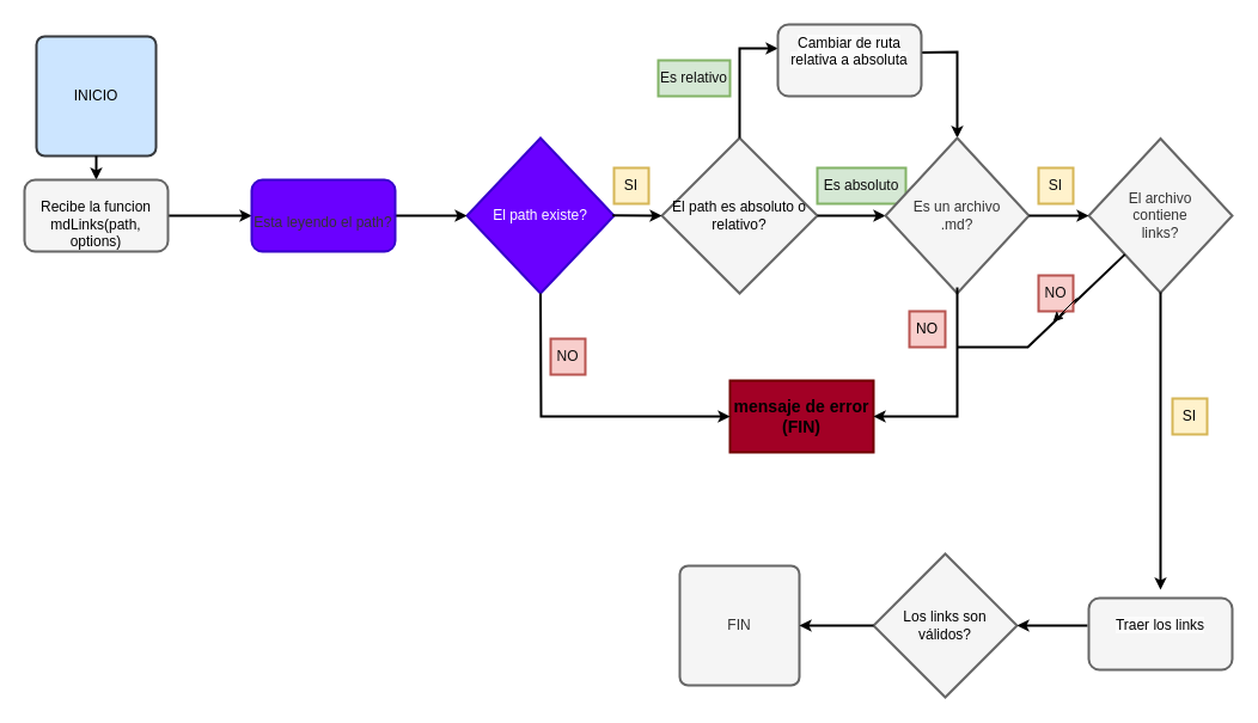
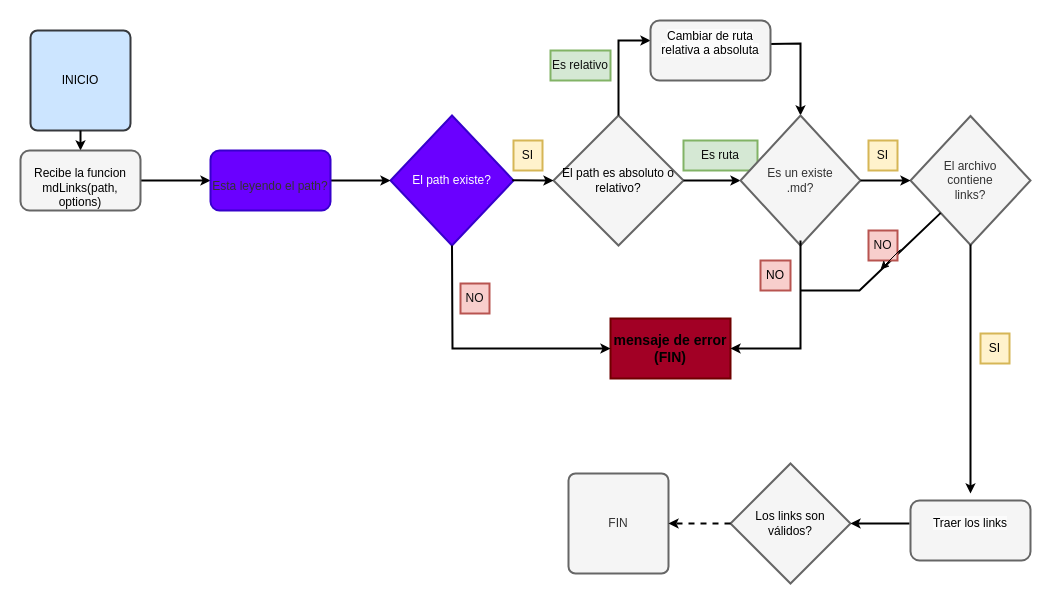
  <mxCell id="0" />
  <mxCell id="1" parent="0" />
  <mxCell id="2" value="&lt;font color=&quot;#000000&quot;&gt;INICIO&lt;/font&gt;" style="rounded=1;whiteSpace=wrap;html=1;absoluteArcSize=1;arcSize=14;strokeWidth=2;fillColor=#cce5ff;strokeColor=#36393d;" parent="1" vertex="1"><mxGeometry x="30" y="30" width="100" height="100" as="geometry" /></mxCell>
  <mxCell id="3" value="&lt;div&gt;&lt;font color=&quot;#000000&quot;&gt;El path es absoluto o relativo?&lt;/font&gt;&lt;/div&gt;" style="strokeWidth=2;html=1;shape=mxgraph.flowchart.decision;whiteSpace=wrap;fillColor=#f5f5f5;fontColor=#333333;strokeColor=#666666;" parent="1" vertex="1"><mxGeometry x="553" y="115" width="130" height="130" as="geometry" /></mxCell>
  <mxCell id="4" value="&lt;div&gt;El path existe?&lt;/div&gt;" style="strokeWidth=2;html=1;shape=mxgraph.flowchart.decision;whiteSpace=wrap;fillColor=#6a00ff;fontColor=#ffffff;strokeColor=#3700CC;" parent="1" vertex="1"><mxGeometry x="390" y="115" width="123" height="130" as="geometry" /></mxCell>
  <mxCell id="5" value="FIN" style="rounded=1;whiteSpace=wrap;html=1;absoluteArcSize=1;arcSize=14;strokeWidth=2;fillColor=#f5f5f5;fontColor=#333333;strokeColor=#666666;" parent="1" vertex="1"><mxGeometry x="568" y="473" width="100" height="100" as="geometry" /></mxCell>
  <mxCell id="6" value="&lt;font color=&quot;#0f0f0f&quot;&gt;Es relativo&lt;/font&gt;" style="text;strokeColor=#82b366;align=center;fillColor=#d5e8d4;html=1;verticalAlign=middle;whiteSpace=wrap;rounded=0;strokeWidth=2;" parent="1" vertex="1"><mxGeometry x="550" y="50" width="60" height="30" as="geometry" /></mxCell>
  <mxCell id="7" value="" style="endArrow=classic;html=1;rounded=0;strokeWidth=2;endSize=4;exitX=1;exitY=0.5;exitDx=0;exitDy=0;exitPerimeter=0;" parent="1" source="3" edge="1"><mxGeometry width="50" height="50" relative="1" as="geometry"><mxPoint x="659" y="178.83" as="sourcePoint" /><mxPoint x="740" y="180" as="targetPoint" /></mxGeometry></mxCell>
- <mxCell id="8" value="&lt;font color=&quot;#0d0d0d&quot;&gt;Es absoluto&lt;/font&gt;" style="text;strokeColor=#82b366;align=center;fillColor=#d5e8d4;html=1;verticalAlign=middle;whiteSpace=wrap;rounded=0;strokeWidth=2;" parent="1" vertex="1"><mxGeometry x="683" y="140" width="74" height="30" as="geometry" /></mxCell>
+ <mxCell id="8" value="&lt;font color=&quot;#0d0d0d&quot;&gt;Es ruta&lt;/font&gt;" style="text;strokeColor=#82b366;align=center;fillColor=#d5e8d4;html=1;verticalAlign=middle;whiteSpace=wrap;rounded=0;strokeWidth=2;" parent="1" vertex="1"><mxGeometry x="683" y="140" width="74" height="30" as="geometry" /></mxCell>
  <mxCell id="9" value="" style="endArrow=classic;html=1;rounded=0;strokeWidth=2;endSize=4;exitX=0.5;exitY=0;exitDx=0;exitDy=0;exitPerimeter=0;" parent="1" source="3" edge="1"><mxGeometry width="50" height="50" relative="1" as="geometry"><mxPoint x="599" y="89.75" as="sourcePoint" /><mxPoint x="650" y="40" as="targetPoint" /><Array as="points"><mxPoint x="618" y="40" /></Array></mxGeometry></mxCell>
  <mxCell id="10" value="" style="endArrow=classic;html=1;rounded=0;strokeWidth=2;endSize=4;entryX=0.5;entryY=0;entryDx=0;entryDy=0;exitX=0.993;exitY=0.39;exitDx=0;exitDy=0;exitPerimeter=0;entryPerimeter=0;" parent="1" source="35" target="11" edge="1"><mxGeometry width="50" height="50" relative="1" as="geometry"><mxPoint x="787.4" y="38.38" as="sourcePoint" /><mxPoint x="810" y="141" as="targetPoint" /><Array as="points"><mxPoint x="800" y="43" /></Array></mxGeometry></mxCell>
- <mxCell id="11" value="&lt;div&gt;Es un archivo&lt;/div&gt;&lt;div&gt;.md?&lt;br&gt;&lt;/div&gt;" style="strokeWidth=2;html=1;shape=mxgraph.flowchart.decision;whiteSpace=wrap;fillColor=#f5f5f5;fontColor=#333333;strokeColor=#666666;" parent="1" vertex="1"><mxGeometry x="740" y="115" width="120" height="130" as="geometry" /></mxCell>
+ <mxCell id="11" value="&lt;div&gt;Es un existe&lt;/div&gt;&lt;div&gt;.md?&lt;br&gt;&lt;/div&gt;" style="strokeWidth=2;html=1;shape=mxgraph.flowchart.decision;whiteSpace=wrap;fillColor=#f5f5f5;fontColor=#333333;strokeColor=#666666;" parent="1" vertex="1"><mxGeometry x="740" y="115" width="120" height="130" as="geometry" /></mxCell>
  <mxCell id="12" value="&lt;div&gt;El archivo&lt;/div&gt;&lt;div&gt;contiene&lt;/div&gt;&lt;div&gt;links?&lt;br&gt;&lt;/div&gt;" style="strokeWidth=2;html=1;shape=mxgraph.flowchart.decision;whiteSpace=wrap;fillColor=#f5f5f5;fontColor=#333333;strokeColor=#666666;" parent="1" vertex="1"><mxGeometry x="910" y="115.5" width="120" height="129" as="geometry" /></mxCell>
  <mxCell id="13" value="&lt;div style=&quot;font-size: 14px;&quot;&gt;&lt;font style=&quot;font-size: 14px;&quot; color=&quot;#000000&quot;&gt;&lt;b style=&quot;&quot;&gt;mensaje de error&lt;/b&gt;&lt;/font&gt;&lt;/div&gt;&lt;div style=&quot;font-size: 14px;&quot;&gt;&lt;font style=&quot;font-size: 14px;&quot; color=&quot;#000000&quot;&gt;&lt;b style=&quot;&quot;&gt;(FIN)&lt;/b&gt;&lt;/font&gt;&lt;br&gt;&lt;/div&gt;" style="rounded=0;whiteSpace=wrap;html=1;strokeColor=#6F0000;strokeWidth=2;fillColor=#a20025;fontColor=#ffffff;" parent="1" vertex="1"><mxGeometry x="610" y="318" width="120" height="60" as="geometry" /></mxCell>
  <mxCell id="14" value="&lt;div&gt;&lt;font color=&quot;#000000&quot;&gt;Los links son&lt;br&gt;&lt;/font&gt;&lt;/div&gt;&lt;div&gt;&lt;font color=&quot;#000000&quot;&gt;válidos?&lt;/font&gt;&lt;/div&gt;" style="strokeWidth=2;html=1;shape=mxgraph.flowchart.decision;whiteSpace=wrap;fillColor=#f5f5f5;fontColor=#333333;strokeColor=#666666;" parent="1" vertex="1"><mxGeometry x="730" y="463" width="120" height="120" as="geometry" /></mxCell>
  <mxCell id="15" value="" style="endArrow=classic;html=1;rounded=0;strokeWidth=2;endSize=4;entryX=0;entryY=0.5;entryDx=0;entryDy=0;exitX=0.99;exitY=0.498;exitDx=0;exitDy=0;exitPerimeter=0;entryPerimeter=0;" parent="1" source="4" target="3" edge="1"><mxGeometry width="50" height="50" relative="1" as="geometry"><mxPoint x="523" y="179.75" as="sourcePoint" /><mxPoint x="575.72" y="179.91" as="targetPoint" /></mxGeometry></mxCell>
  <mxCell id="16" value="" style="endArrow=classic;html=1;rounded=0;strokeWidth=2;endSize=4;exitX=1;exitY=0.5;exitDx=0;exitDy=0;" parent="1" source="34" edge="1"><mxGeometry width="50" height="50" relative="1" as="geometry"><mxPoint x="339.76" y="176.455" as="sourcePoint" /><mxPoint x="390" y="180" as="targetPoint" /></mxGeometry></mxCell>
  <mxCell id="17" value="" style="endArrow=classic;html=1;rounded=0;strokeWidth=2;endSize=4;exitX=1;exitY=0.5;exitDx=0;exitDy=0;" parent="1" edge="1"><mxGeometry width="50" height="50" relative="1" as="geometry"><mxPoint x="140" y="180" as="sourcePoint" /><mxPoint x="210" y="180" as="targetPoint" /></mxGeometry></mxCell>
  <mxCell id="18" value="" style="endArrow=classic;html=1;rounded=0;strokeWidth=2;endSize=4;entryX=0.5;entryY=0;entryDx=0;entryDy=0;exitX=0.5;exitY=1;exitDx=0;exitDy=0;" parent="1" source="2" edge="1"><mxGeometry width="50" height="50" relative="1" as="geometry"><mxPoint x="40" y="130" as="sourcePoint" /><mxPoint x="80" y="150" as="targetPoint" /></mxGeometry></mxCell>
  <mxCell id="19" value="" style="endArrow=classic;html=1;rounded=0;strokeWidth=2;endSize=4;exitX=1;exitY=0.5;exitDx=0;exitDy=0;exitPerimeter=0;" parent="1" source="11" edge="1"><mxGeometry width="50" height="50" relative="1" as="geometry"><mxPoint x="808.36" y="238.8" as="sourcePoint" /><mxPoint x="910" y="180" as="targetPoint" /></mxGeometry></mxCell>
  <mxCell id="20" value="" style="endArrow=classic;html=1;rounded=0;strokeWidth=2;endSize=4;entryX=0.5;entryY=0;entryDx=0;entryDy=0;exitX=0.5;exitY=0.996;exitDx=0;exitDy=0;exitPerimeter=0;" parent="1" source="12" edge="1"><mxGeometry width="50" height="50" relative="1" as="geometry"><mxPoint x="807.66" y="389" as="sourcePoint" /><mxPoint x="970" y="493" as="targetPoint" /></mxGeometry></mxCell>
  <mxCell id="21" value="" style="endArrow=classic;html=1;rounded=0;strokeWidth=2;endSize=4;entryX=1;entryY=0.5;entryDx=0;entryDy=0;entryPerimeter=0;" parent="1" target="14" edge="1"><mxGeometry width="50" height="50" relative="1" as="geometry"><mxPoint x="909" y="523" as="sourcePoint" /><mxPoint x="881.66" y="553" as="targetPoint" /></mxGeometry></mxCell>
- <mxCell id="22" value="" style="endArrow=classic;html=1;rounded=0;strokeWidth=2;endSize=4;exitX=0;exitY=0.5;exitDx=0;exitDy=0;exitPerimeter=0;" parent="1" source="14" target="5" edge="1"><mxGeometry width="50" height="50" relative="1" as="geometry"><mxPoint x="739" y="522.83" as="sourcePoint" /><mxPoint x="669" y="523" as="targetPoint" /></mxGeometry></mxCell>
+ <mxCell id="22" value="" style="endArrow=classic;html=1;rounded=0;strokeWidth=2;endSize=4;exitX=0;exitY=0.5;exitDx=0;exitDy=0;exitPerimeter=0;dashed=1;" parent="1" source="14" target="5" edge="1"><mxGeometry width="50" height="50" relative="1" as="geometry"><mxPoint x="739" y="522.83" as="sourcePoint" /><mxPoint x="669" y="523" as="targetPoint" /></mxGeometry></mxCell>
  <mxCell id="23" value="&lt;font color=&quot;#080808&quot;&gt;SI&lt;/font&gt;" style="text;strokeColor=#d6b656;align=center;fillColor=#fff2cc;html=1;verticalAlign=middle;whiteSpace=wrap;rounded=0;strokeWidth=2;" parent="1" vertex="1"><mxGeometry x="513" y="140" width="29" height="30" as="geometry" /></mxCell>
  <mxCell id="24" value="" style="endArrow=classic;html=1;rounded=0;strokeWidth=2;endSize=4;exitX=0.5;exitY=1;exitDx=0;exitDy=0;exitPerimeter=0;entryX=0;entryY=0.5;entryDx=0;entryDy=0;" parent="1" source="4" target="13" edge="1"><mxGeometry width="50" height="50" relative="1" as="geometry"><mxPoint x="470" y="330" as="sourcePoint" /><mxPoint x="502" y="251" as="targetPoint" /><Array as="points"><mxPoint x="452" y="348" /></Array></mxGeometry></mxCell>
  <mxCell id="25" value="&lt;font color=&quot;#0d0d0d&quot;&gt;NO&lt;/font&gt;" style="text;strokeColor=#b85450;align=center;fillColor=#f8cecc;html=1;verticalAlign=middle;whiteSpace=wrap;rounded=0;strokeWidth=2;" parent="1" vertex="1"><mxGeometry x="460" y="283" width="29" height="30" as="geometry" /></mxCell>
  <mxCell id="26" value="&lt;font color=&quot;#000000&quot;&gt;NO&lt;/font&gt;" style="text;strokeColor=#b85450;align=center;fillColor=#f8cecc;html=1;verticalAlign=middle;whiteSpace=wrap;rounded=0;strokeWidth=2;" parent="1" vertex="1"><mxGeometry x="760" y="260" width="30" height="30" as="geometry" /></mxCell>
  <mxCell id="27" value="&lt;font color=&quot;#000000&quot;&gt;SI&lt;/font&gt;" style="text;strokeColor=#d6b656;align=center;fillColor=#fff2cc;html=1;verticalAlign=middle;whiteSpace=wrap;rounded=0;strokeWidth=2;" parent="1" vertex="1"><mxGeometry x="980" y="333" width="29" height="30" as="geometry" /></mxCell>
  <mxCell id="28" value="" style="endArrow=none;html=1;rounded=0;strokeWidth=2;endSize=6;entryX=0.252;entryY=0.751;entryDx=0;entryDy=0;entryPerimeter=0;" parent="1" target="12" edge="1"><mxGeometry width="50" height="50" relative="1" as="geometry"><mxPoint x="800" y="290" as="sourcePoint" /><mxPoint x="939" y="210" as="targetPoint" /><Array as="points"><mxPoint x="859" y="290" /></Array></mxGeometry></mxCell>
  <mxCell id="29" value="&lt;font color=&quot;#0d0d0d&quot;&gt;NO&lt;/font&gt;" style="text;strokeColor=#b85450;align=center;fillColor=#f8cecc;html=1;verticalAlign=middle;whiteSpace=wrap;rounded=0;strokeWidth=2;" parent="1" vertex="1"><mxGeometry x="868" y="230" width="29" height="30" as="geometry" /></mxCell>
  <mxCell id="30" value="" style="endArrow=classic;html=1;rounded=0;strokeWidth=1;endSize=6;" parent="1" edge="1"><mxGeometry width="50" height="50" relative="1" as="geometry"><mxPoint x="900" y="249" as="sourcePoint" /><mxPoint x="880" y="269" as="targetPoint" /></mxGeometry></mxCell>
  <mxCell id="31" value="&lt;font color=&quot;#0d0d0d&quot;&gt;SI&lt;/font&gt;" style="text;strokeColor=#d6b656;align=center;fillColor=#fff2cc;html=1;verticalAlign=middle;whiteSpace=wrap;rounded=0;strokeWidth=2;" parent="1" vertex="1"><mxGeometry x="868" y="140" width="29" height="30" as="geometry" /></mxCell>
  <mxCell id="32" value="" style="endArrow=classic;html=1;rounded=0;strokeWidth=2;endSize=4;" parent="1" edge="1"><mxGeometry width="50" height="50" relative="1" as="geometry"><mxPoint x="800" y="240" as="sourcePoint" /><mxPoint x="730" y="348" as="targetPoint" /><Array as="points"><mxPoint x="800" y="348" /></Array></mxGeometry></mxCell>
  <mxCell id="33" value="&lt;br&gt;&lt;span style=&quot;color: rgb(0, 0, 0); font-family: Helvetica; font-size: 12px; font-style: normal; font-variant-ligatures: normal; font-variant-caps: normal; font-weight: 400; letter-spacing: normal; orphans: 2; text-indent: 0px; text-transform: none; widows: 2; word-spacing: 0px; -webkit-text-stroke-width: 0px; text-decoration-thickness: initial; text-decoration-style: initial; text-decoration-color: initial; float: none; display: inline !important;&quot;&gt;Recibe la funcion mdLinks(path, options)&lt;/span&gt;&lt;br&gt;" style="rounded=1;whiteSpace=wrap;html=1;fillColor=#f5f5f5;strokeColor=#666666;strokeWidth=2;align=center;labelBackgroundColor=none;fontColor=#333333;" parent="1" vertex="1"><mxGeometry x="20" y="150" width="120" height="60" as="geometry" /></mxCell>
  <mxCell id="34" value="&lt;p style=&quot;line-height: 90%;&quot;&gt;&lt;br&gt;&lt;span style=&quot;color: rgb(51, 51, 51); font-family: Helvetica; font-size: 12px; font-style: normal; font-variant-ligatures: normal; font-variant-caps: normal; font-weight: 400; letter-spacing: normal; orphans: 2; text-indent: 0px; text-transform: none; widows: 2; word-spacing: 0px; -webkit-text-stroke-width: 0px; text-decoration-thickness: initial; text-decoration-style: initial; text-decoration-color: initial; float: none; display: inline !important;&quot;&gt;Esta leyendo el path?&lt;/span&gt;&lt;br&gt;&lt;/p&gt;" style="rounded=1;whiteSpace=wrap;html=1;strokeColor=#3700CC;strokeWidth=2;align=center;fillColor=#6a00ff;labelBackgroundColor=none;fontColor=#ffffff;" parent="1" vertex="1"><mxGeometry x="210" y="150" width="120" height="60" as="geometry" /></mxCell>
  <mxCell id="35" value="&#10;&lt;span style=&quot;color: rgb(0, 0, 0); font-family: Helvetica; font-size: 12px; font-style: normal; font-variant-ligatures: normal; font-variant-caps: normal; font-weight: 400; letter-spacing: normal; orphans: 2; text-align: center; text-indent: 0px; text-transform: none; widows: 2; word-spacing: 0px; -webkit-text-stroke-width: 0px; background-color: rgb(251, 251, 251); text-decoration-thickness: initial; text-decoration-style: initial; text-decoration-color: initial; float: none; display: inline !important;&quot;&gt;Cambiar de ruta relativa a absoluta&lt;/span&gt;&#10;&#10;" style="rounded=1;whiteSpace=wrap;html=1;strokeColor=#666666;strokeWidth=2;fillColor=#f5f5f5;fontColor=#333333;" parent="1" vertex="1"><mxGeometry x="650" y="20" width="120" height="60" as="geometry" /></mxCell>
  <mxCell id="36" value="&#10;&lt;span style=&quot;color: rgb(0, 0, 0); font-family: Helvetica; font-size: 12px; font-style: normal; font-variant-ligatures: normal; font-variant-caps: normal; font-weight: 400; letter-spacing: normal; orphans: 2; text-align: center; text-indent: 0px; text-transform: none; widows: 2; word-spacing: 0px; -webkit-text-stroke-width: 0px; background-color: rgb(251, 251, 251); text-decoration-thickness: initial; text-decoration-style: initial; text-decoration-color: initial; float: none; display: inline !important;&quot;&gt;Traer los links&lt;/span&gt;&#10;&#10;" style="rounded=1;whiteSpace=wrap;html=1;strokeColor=#666666;strokeWidth=2;fillColor=#f5f5f5;fontColor=#333333;" parent="1" vertex="1"><mxGeometry x="910" y="500" width="120" height="60" as="geometry" /></mxCell>
